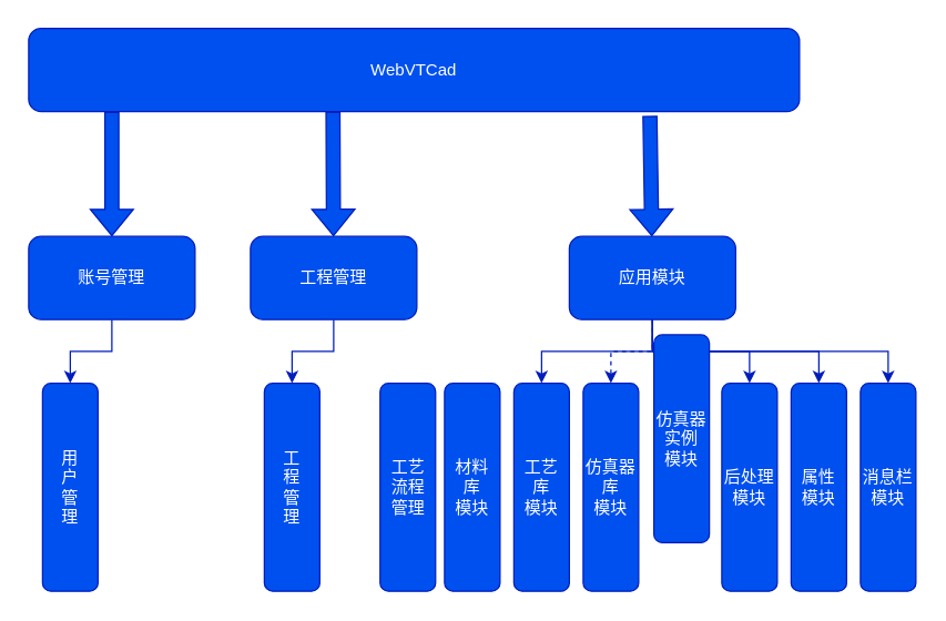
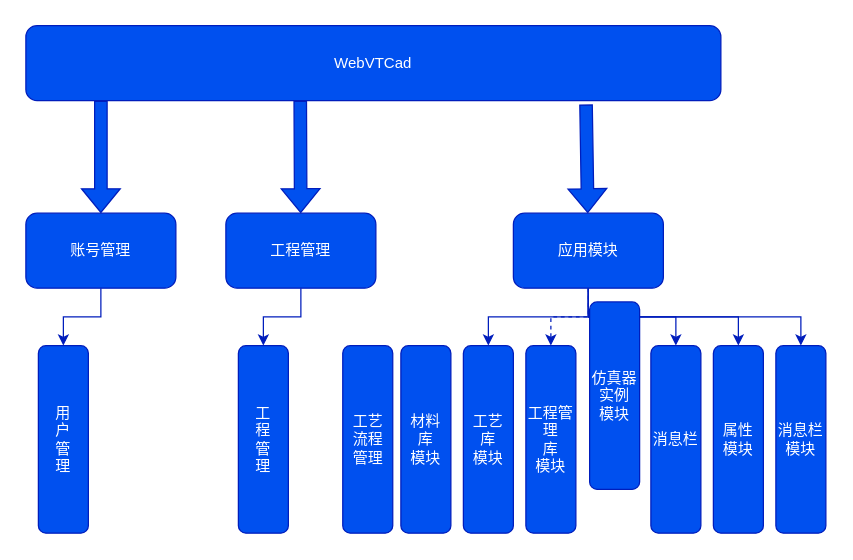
  <mxCell id="0" />
  <mxCell id="1" parent="0" />
  <mxCell id="2" value="WebVTCad" style="rounded=1;whiteSpace=wrap;html=1;fillColor=#0050ef;fontColor=#ffffff;strokeColor=#001DBC;" vertex="1" parent="1"><mxGeometry x="20" y="20" width="556" height="60" as="geometry" /></mxCell>
  <mxCell id="3" value="" style="shape=flexArrow;endArrow=classic;html=1;rounded=0;fillColor=#0050ef;strokeColor=#001DBC;" edge="1" parent="1" target="7"><mxGeometry width="50" height="50" relative="1" as="geometry"><mxPoint x="80" y="80" as="sourcePoint" /><mxPoint x="80" y="160" as="targetPoint" /></mxGeometry></mxCell>
  <mxCell id="4" value="" style="shape=flexArrow;endArrow=classic;html=1;rounded=0;fillColor=#0050ef;strokeColor=#001DBC;" edge="1" parent="1" target="9"><mxGeometry width="50" height="50" relative="1" as="geometry"><mxPoint x="239.5" y="80" as="sourcePoint" /><mxPoint x="239.5" y="160" as="targetPoint" /></mxGeometry></mxCell>
  <mxCell id="5" value="" style="shape=flexArrow;endArrow=classic;html=1;rounded=0;exitX=0.806;exitY=1.05;exitDx=0;exitDy=0;exitPerimeter=0;fillColor=#0050ef;strokeColor=#001DBC;" edge="1" parent="1" source="2" target="16"><mxGeometry width="50" height="50" relative="1" as="geometry"><mxPoint x="410" y="80" as="sourcePoint" /><mxPoint x="410" y="160" as="targetPoint" /></mxGeometry></mxCell>
  <mxCell id="6" value="" style="edgeStyle=orthogonalEdgeStyle;rounded=0;orthogonalLoop=1;jettySize=auto;html=1;fillColor=#0050ef;strokeColor=#001DBC;" edge="1" parent="1" source="7" target="17"><mxGeometry relative="1" as="geometry" /></mxCell>
  <mxCell id="7" value="账号管理" style="rounded=1;whiteSpace=wrap;html=1;fillColor=#0050ef;fontColor=#ffffff;strokeColor=#001DBC;" vertex="1" parent="1"><mxGeometry x="20" y="170" width="120" height="60" as="geometry" /></mxCell>
  <mxCell id="8" value="" style="edgeStyle=orthogonalEdgeStyle;rounded=0;orthogonalLoop=1;jettySize=auto;html=1;fillColor=#0050ef;strokeColor=#001DBC;" edge="1" parent="1" source="9" target="18"><mxGeometry relative="1" as="geometry" /></mxCell>
  <mxCell id="9" value="工程管理" style="rounded=1;whiteSpace=wrap;html=1;fillColor=#0050ef;fontColor=#ffffff;strokeColor=#001DBC;" vertex="1" parent="1"><mxGeometry x="180" y="170" width="120" height="60" as="geometry" /></mxCell>
  <mxCell id="10" value="" style="edgeStyle=orthogonalEdgeStyle;rounded=0;orthogonalLoop=1;jettySize=auto;html=1;entryX=0.5;entryY=0;entryDx=0;entryDy=0;fillColor=#0050ef;strokeColor=#001DBC;" edge="1" parent="1" source="16" target="21"><mxGeometry relative="1" as="geometry" /></mxCell>
  <mxCell id="11" value="" style="edgeStyle=orthogonalEdgeStyle;rounded=0;orthogonalLoop=1;jettySize=auto;html=1;entryX=0.5;entryY=0;entryDx=0;entryDy=0;fillColor=#0050ef;strokeColor=#001DBC;dashed=1;" edge="1" parent="1" source="16" target="24"><mxGeometry relative="1" as="geometry" /></mxCell>
  <mxCell id="12" value="" style="edgeStyle=orthogonalEdgeStyle;rounded=0;orthogonalLoop=1;jettySize=auto;html=1;exitX=0.5;exitY=1;exitDx=0;exitDy=0;fillColor=#0050ef;strokeColor=#001DBC;" edge="1" parent="1" source="16" target="26"><mxGeometry relative="1" as="geometry" /></mxCell>
  <mxCell id="13" value="" style="edgeStyle=orthogonalEdgeStyle;rounded=0;orthogonalLoop=1;jettySize=auto;html=1;entryX=0.5;entryY=0;entryDx=0;entryDy=0;fillColor=#0050ef;strokeColor=#001DBC;" edge="1" parent="1" source="16" target="20"><mxGeometry relative="1" as="geometry" /></mxCell>
  <mxCell id="14" value="" style="edgeStyle=orthogonalEdgeStyle;rounded=0;orthogonalLoop=1;jettySize=auto;html=1;entryX=0.5;entryY=0;entryDx=0;entryDy=0;exitX=0.5;exitY=1;exitDx=0;exitDy=0;fillColor=#0050ef;strokeColor=#001DBC;" edge="1" parent="1" source="16" target="25"><mxGeometry relative="1" as="geometry" /></mxCell>
  <mxCell id="15" value="" style="edgeStyle=orthogonalEdgeStyle;rounded=0;orthogonalLoop=1;jettySize=auto;html=1;entryX=0.5;entryY=0;entryDx=0;entryDy=0;exitX=0.5;exitY=1;exitDx=0;exitDy=0;fillColor=#0050ef;strokeColor=#001DBC;" edge="1" parent="1" source="16" target="19"><mxGeometry relative="1" as="geometry" /></mxCell>
  <mxCell id="16" value="应用模块" style="rounded=1;whiteSpace=wrap;html=1;fillColor=#0050ef;fontColor=#ffffff;strokeColor=#001DBC;" vertex="1" parent="1"><mxGeometry x="410" y="170" width="120" height="60" as="geometry" /></mxCell>
  <mxCell id="17" value="用&lt;br&gt;户&lt;br&gt;管&lt;br&gt;理" style="rounded=1;whiteSpace=wrap;html=1;fillColor=#0050ef;fontColor=#ffffff;strokeColor=#001DBC;" vertex="1" parent="1"><mxGeometry x="30" y="276" width="40" height="150" as="geometry" /></mxCell>
  <mxCell id="18" value="工&lt;br&gt;程&lt;br&gt;管&lt;br&gt;理" style="rounded=1;whiteSpace=wrap;html=1;fillColor=#0050ef;fontColor=#ffffff;strokeColor=#001DBC;" vertex="1" parent="1"><mxGeometry x="190" y="276" width="40" height="150" as="geometry" /></mxCell>
- <mxCell id="19" value="后处理模块" style="rounded=1;whiteSpace=wrap;html=1;fillColor=#0050ef;fontColor=#ffffff;strokeColor=#001DBC;" vertex="1" parent="1"><mxGeometry x="520" y="276" width="40" height="150" as="geometry" /></mxCell>
+ <mxCell id="19" value="消息栏" style="rounded=1;whiteSpace=wrap;html=1;fillColor=#0050ef;fontColor=#ffffff;strokeColor=#001DBC;" vertex="1" parent="1"><mxGeometry x="520" y="276" width="40" height="150" as="geometry" /></mxCell>
  <mxCell id="20" value="仿真器实例&lt;br&gt;模块" style="rounded=1;whiteSpace=wrap;html=1;fillColor=#0050ef;fontColor=#ffffff;strokeColor=#001DBC;" vertex="1" parent="1"><mxGeometry x="471" y="241" width="40" height="150" as="geometry" /></mxCell>
  <mxCell id="21" value="工艺&lt;br&gt;库&lt;br&gt;模块" style="rounded=1;whiteSpace=wrap;html=1;fillColor=#0050ef;fontColor=#ffffff;strokeColor=#001DBC;" vertex="1" parent="1"><mxGeometry x="370" y="276" width="40" height="150" as="geometry" /></mxCell>
  <mxCell id="22" value="材料&lt;br&gt;库&lt;br&gt;模块" style="rounded=1;whiteSpace=wrap;html=1;fillColor=#0050ef;fontColor=#ffffff;strokeColor=#001DBC;" vertex="1" parent="1"><mxGeometry x="320" y="276" width="40" height="150" as="geometry" /></mxCell>
  <mxCell id="23" value="工艺&lt;br&gt;流程&lt;br&gt;管理" style="rounded=1;whiteSpace=wrap;html=1;fillColor=#0050ef;fontColor=#ffffff;strokeColor=#001DBC;" vertex="1" parent="1"><mxGeometry x="273.5" y="276" width="40" height="150" as="geometry" /></mxCell>
- <mxCell id="24" value="仿真器&lt;br&gt;库&lt;br&gt;模块" style="rounded=1;whiteSpace=wrap;html=1;fillColor=#0050ef;fontColor=#ffffff;strokeColor=#001DBC;" vertex="1" parent="1"><mxGeometry x="420" y="276" width="40" height="150" as="geometry" /></mxCell>
+ <mxCell id="24" value="工程管理&lt;br&gt;库&lt;br&gt;模块" style="rounded=1;whiteSpace=wrap;html=1;fillColor=#0050ef;fontColor=#ffffff;strokeColor=#001DBC;" vertex="1" parent="1"><mxGeometry x="420" y="276" width="40" height="150" as="geometry" /></mxCell>
  <mxCell id="25" value="属性&lt;br&gt;模块" style="rounded=1;whiteSpace=wrap;html=1;fillColor=#0050ef;fontColor=#ffffff;strokeColor=#001DBC;" vertex="1" parent="1"><mxGeometry x="570" y="276" width="40" height="150" as="geometry" /></mxCell>
  <mxCell id="26" value="消息栏&lt;br&gt;模块" style="rounded=1;whiteSpace=wrap;html=1;fillColor=#0050ef;fontColor=#ffffff;strokeColor=#001DBC;" vertex="1" parent="1"><mxGeometry x="620" y="276" width="40" height="150" as="geometry" /></mxCell>
